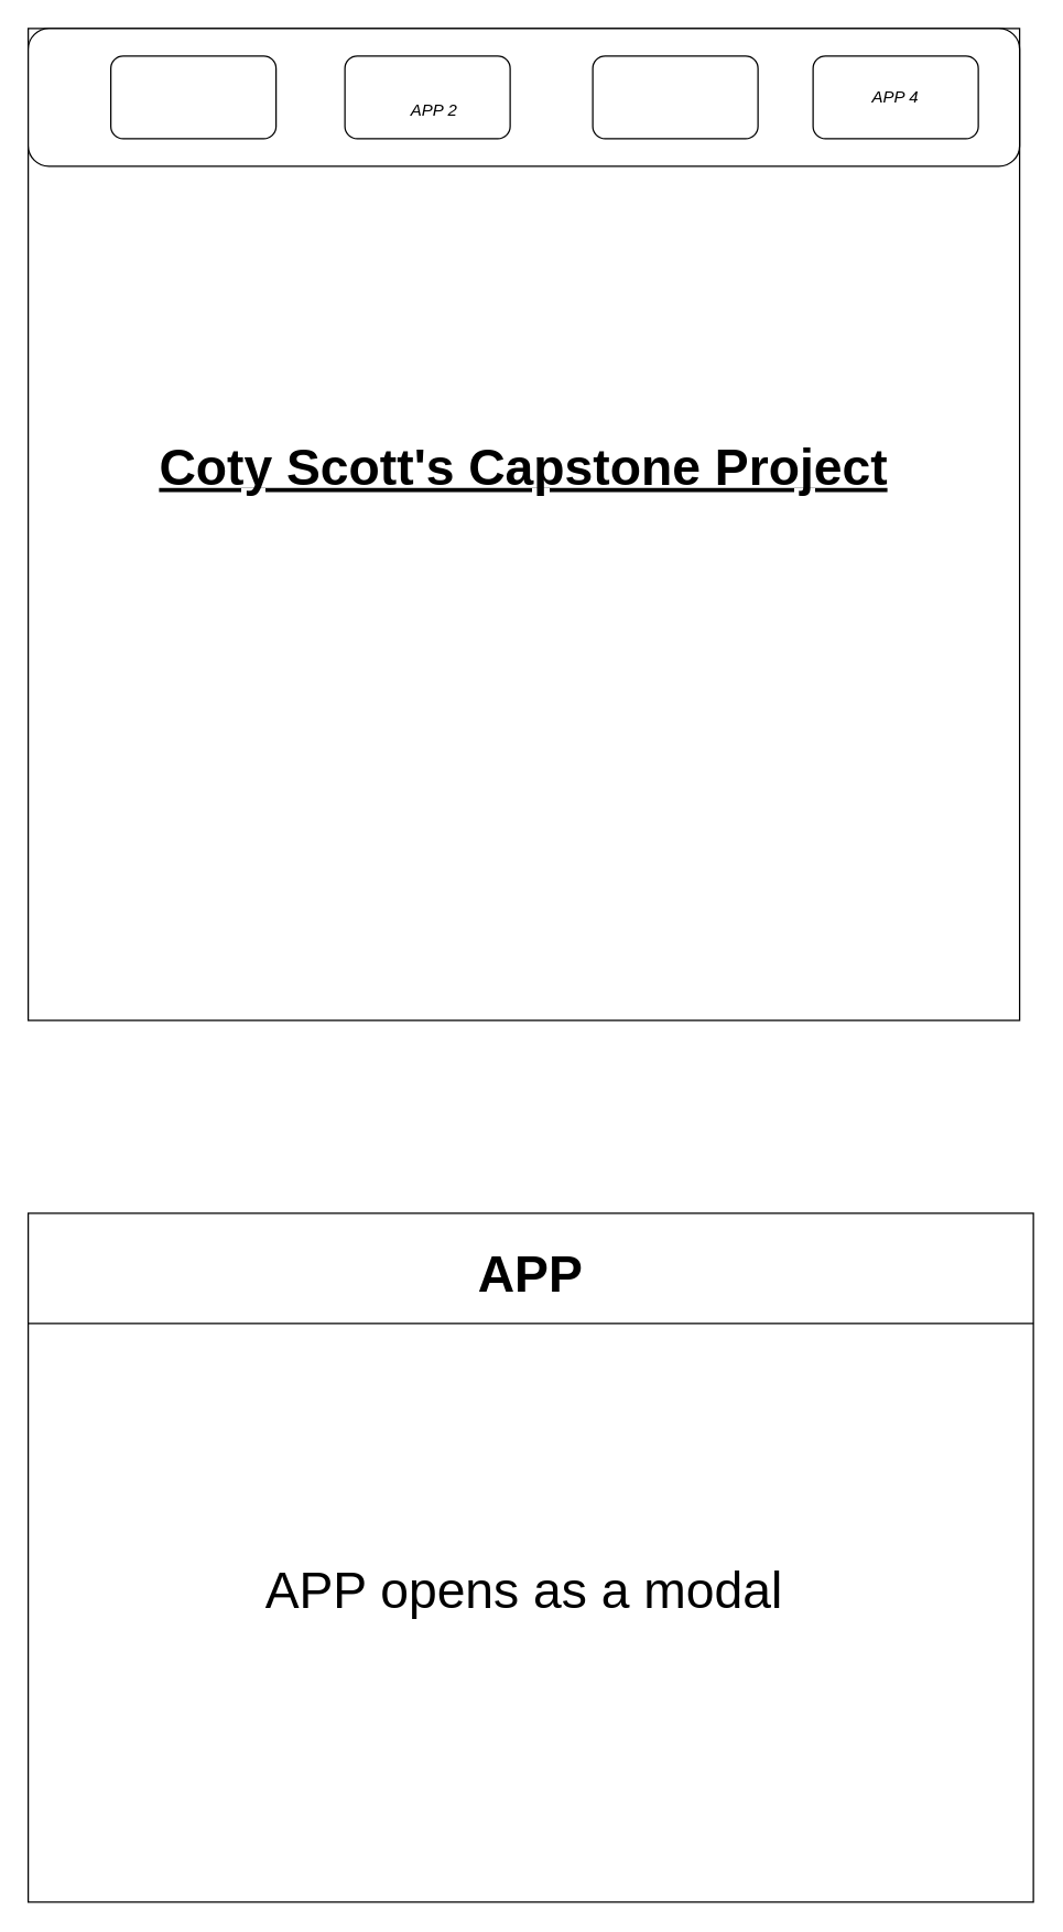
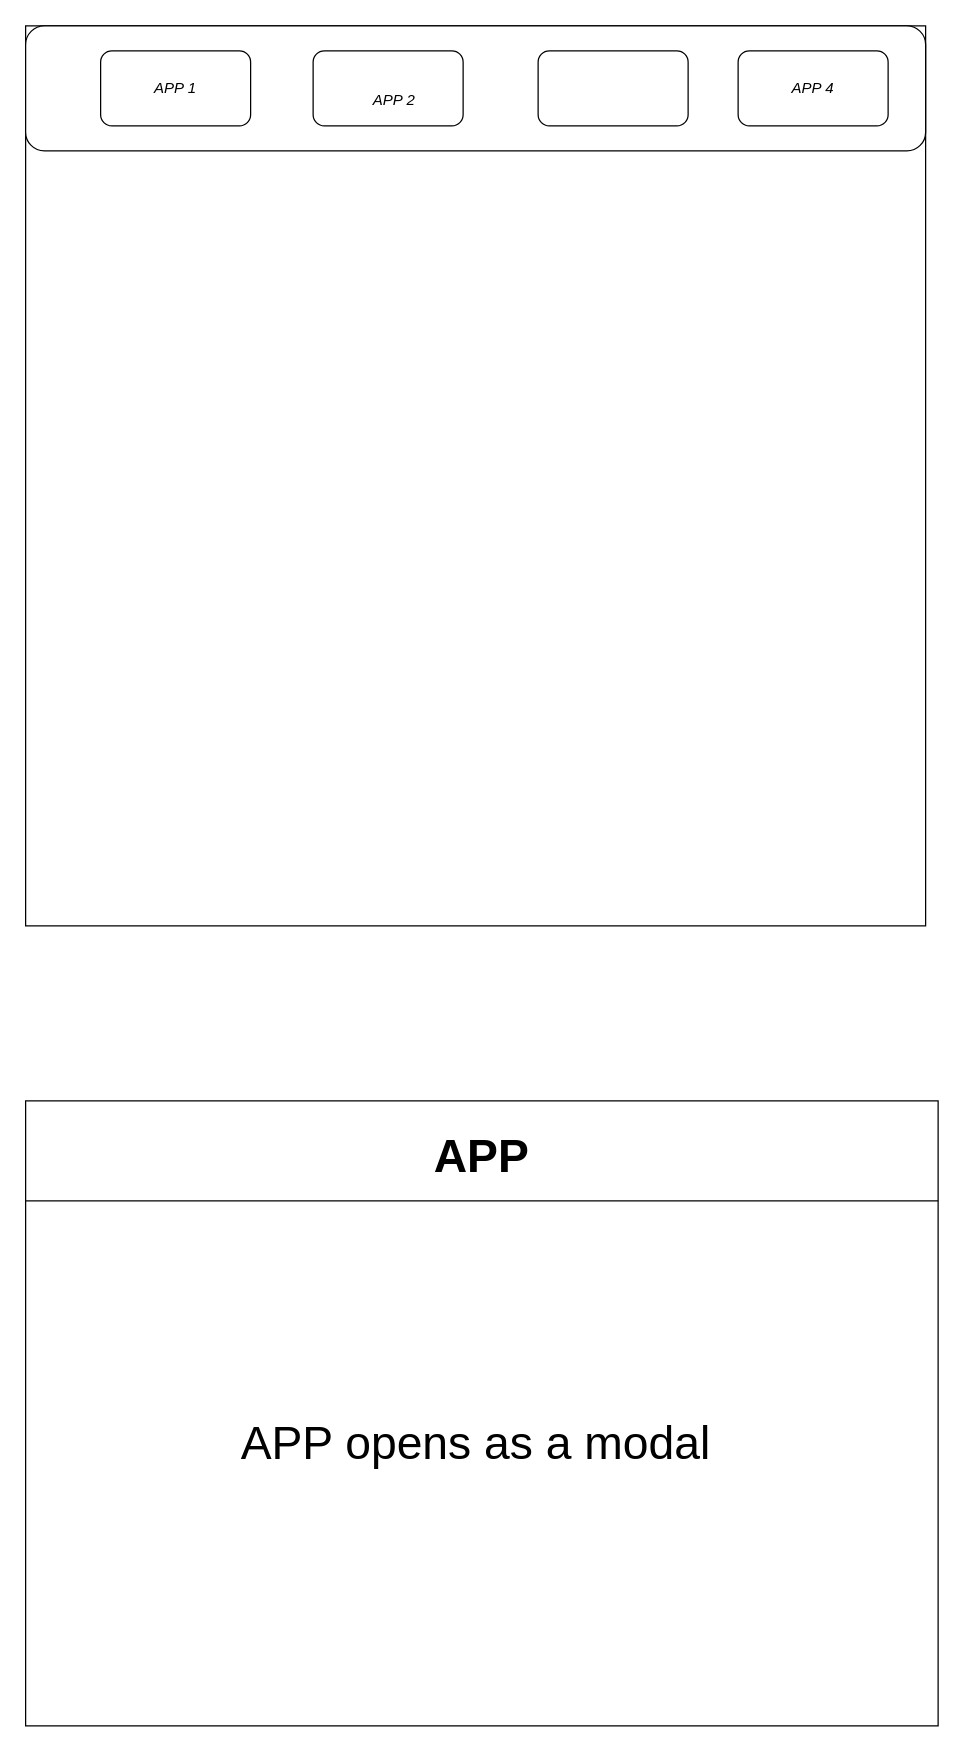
  <mxCell id="0" />
  <mxCell id="1" parent="0" />
  <mxCell id="2" value="" style="whiteSpace=wrap;html=1;aspect=fixed;" vertex="1" parent="1"><mxGeometry x="20" y="20" width="720" height="720" as="geometry" /></mxCell>
  <mxCell id="3" value="" style="rounded=1;whiteSpace=wrap;html=1;" vertex="1" parent="1"><mxGeometry x="20" y="20" width="720" height="100" as="geometry" /></mxCell>
  <mxCell id="4" value="" style="rounded=1;whiteSpace=wrap;html=1;" vertex="1" parent="1"><mxGeometry x="80" y="40" width="120" height="60" as="geometry" /></mxCell>
  <mxCell id="5" value="" style="rounded=1;whiteSpace=wrap;html=1;" vertex="1" parent="1"><mxGeometry x="250" y="40" width="120" height="60" as="geometry" /></mxCell>
  <mxCell id="6" value="" style="rounded=1;whiteSpace=wrap;html=1;" vertex="1" parent="1"><mxGeometry x="430" y="40" width="120" height="60" as="geometry" /></mxCell>
  <mxCell id="7" value="" style="rounded=1;whiteSpace=wrap;html=1;" vertex="1" parent="1"><mxGeometry x="590" y="40" width="120" height="60" as="geometry" /></mxCell>
+ <mxCell id="8" value="APP 1" style="text;html=1;strokeColor=none;fillColor=none;align=center;verticalAlign=middle;whiteSpace=wrap;rounded=0;fontStyle=2" vertex="1" parent="1"><mxGeometry x="110" y="55" width="60" height="30" as="geometry" /></mxCell>
  <mxCell id="9" value="APP 2" style="text;html=1;strokeColor=none;fillColor=none;align=center;verticalAlign=middle;whiteSpace=wrap;rounded=0;fontStyle=2" vertex="1" parent="1"><mxGeometry x="285" y="65" width="60" height="30" as="geometry" /></mxCell>
  <mxCell id="10" value="APP 4" style="text;html=1;strokeColor=none;fillColor=none;align=center;verticalAlign=middle;whiteSpace=wrap;rounded=0;fontStyle=2" vertex="1" parent="1"><mxGeometry x="620" y="55" width="60" height="30" as="geometry" /></mxCell>
- <mxCell id="11" value="Coty Scott's Capstone Project" style="text;html=1;strokeColor=none;fillColor=none;align=center;verticalAlign=middle;whiteSpace=wrap;rounded=0;fontSize=37;fontStyle=5" vertex="1" parent="1"><mxGeometry x="20" y="230" width="720" height="220" as="geometry" /></mxCell>
  <mxCell id="12" value="APP" style="swimlane;fontSize=37;startSize=80;" vertex="1" parent="1"><mxGeometry x="20" y="880" width="730" height="500" as="geometry" /></mxCell>
  <mxCell id="13" value="APP opens as a modal&amp;nbsp;" style="text;html=1;align=center;verticalAlign=middle;resizable=0;points=[];autosize=1;strokeColor=none;fillColor=none;fontSize=37;" vertex="1" parent="1"><mxGeometry x="180" y="1125" width="410" height="60" as="geometry" /></mxCell>
